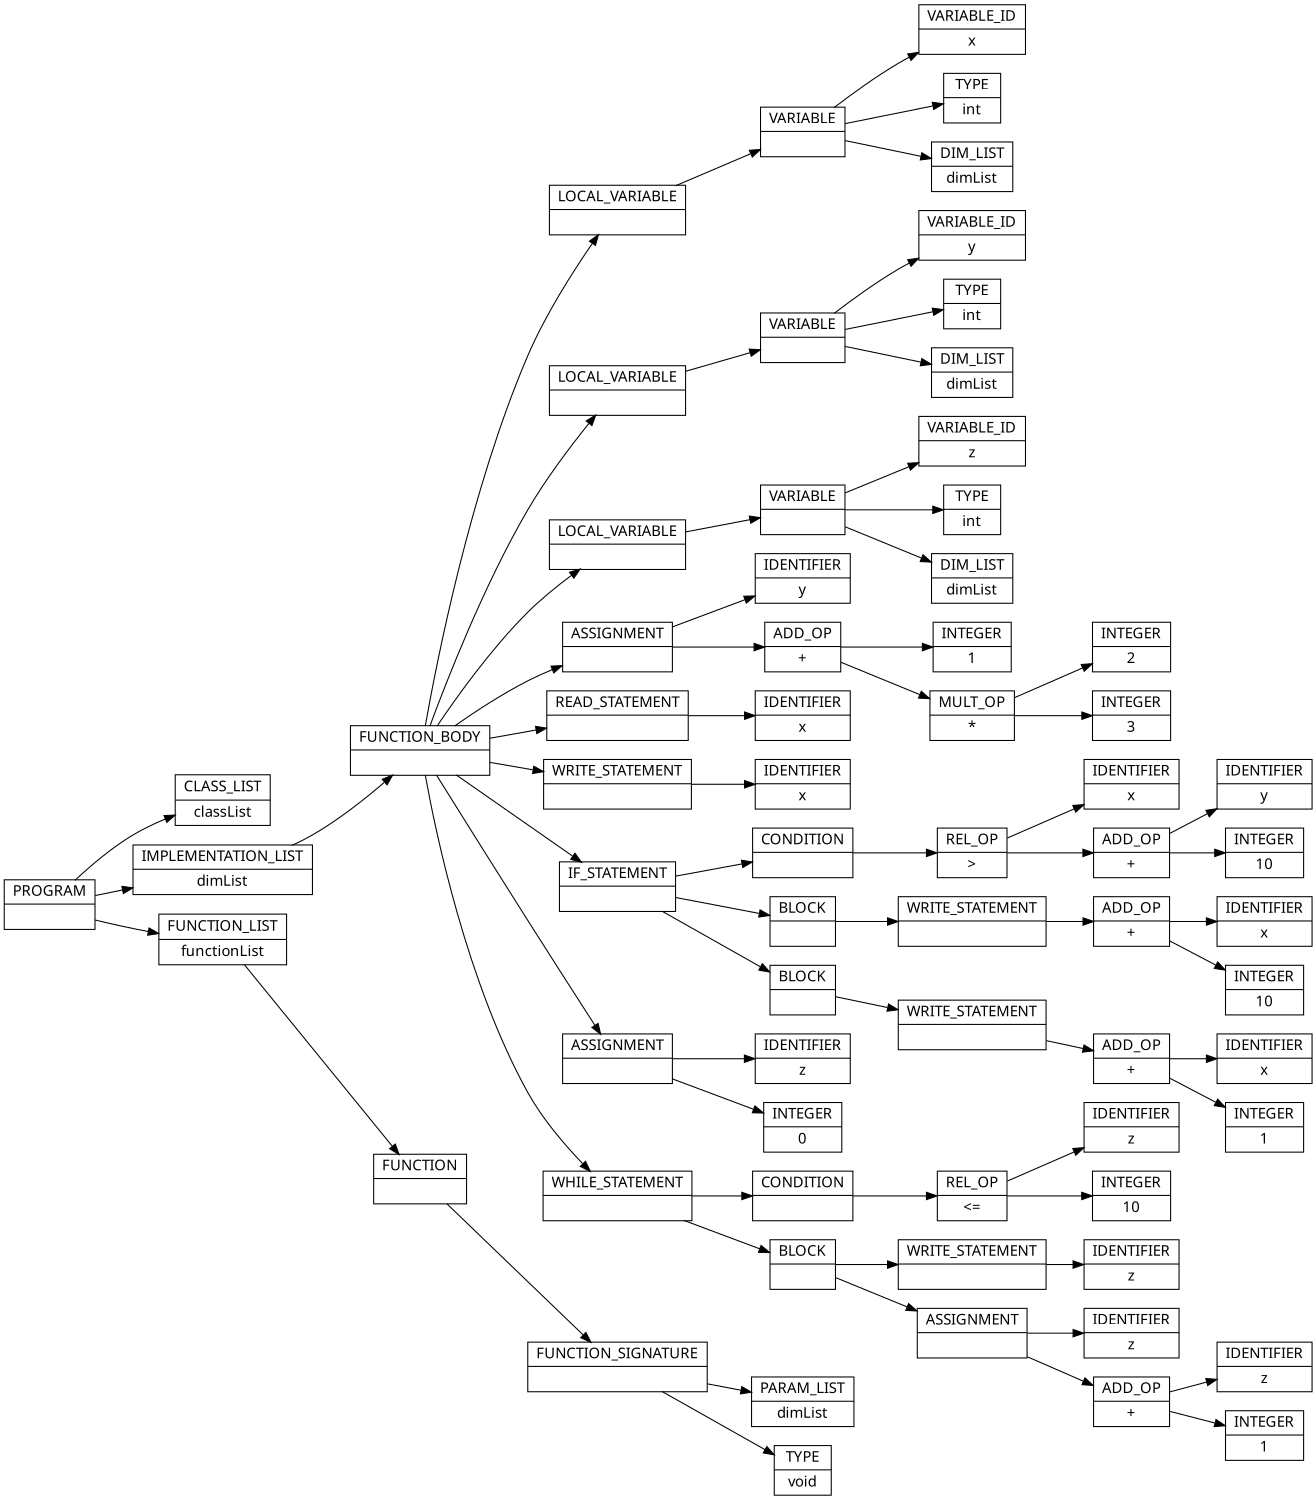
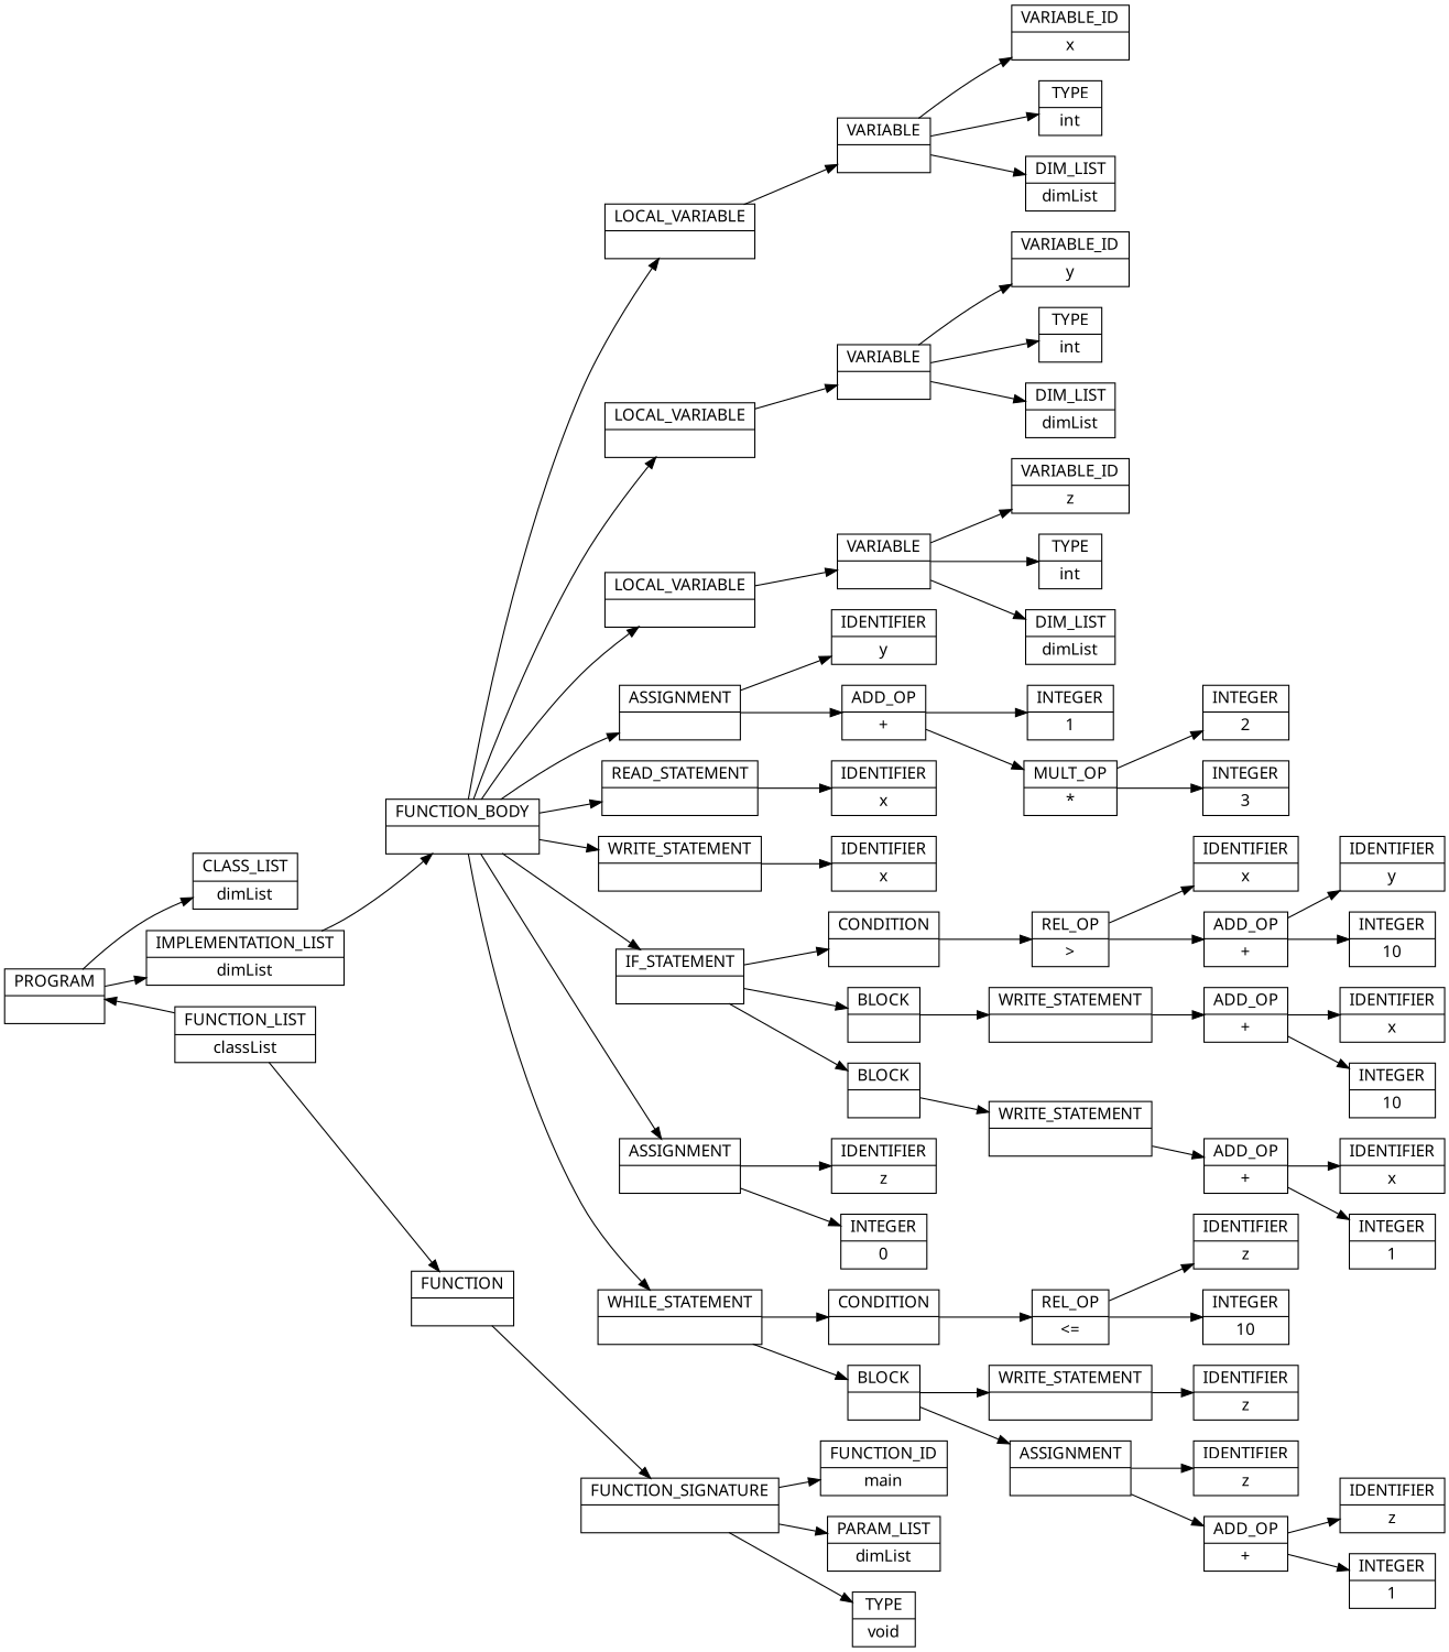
  digraph {
    rankdir=LR
    splines=spline
    node [fontname=Sans shape=record]
    n1 [label="PROGRAM |  "]
-   n2 [label="CLASS_LIST | classList "]
+   n2 [label="CLASS_LIST | dimList "]
    n3 [label="IMPLEMENTATION_LIST | dimList "]
-   n4 [label="FUNCTION_LIST | functionList "]
+   n4 [label="FUNCTION_LIST | classList "]
    n5 [label="FUNCTION_BODY |  "]
    n6 [label="FUNCTION |  "]
    n7 [label="FUNCTION_SIGNATURE |  "]
+   n8 [label="FUNCTION_ID | main "]
    n9 [label="PARAM_LIST | dimList "]
    n10 [label="TYPE | void "]
    n11 [label="LOCAL_VARIABLE |  "]
    n12 [label="LOCAL_VARIABLE |  "]
    n13 [label="LOCAL_VARIABLE |  "]
    n14 [label="ASSIGNMENT |  "]
    n15 [label="READ_STATEMENT |  "]
    n16 [label="WRITE_STATEMENT |  "]
    n17 [label="IF_STATEMENT |  "]
    n18 [label="ASSIGNMENT |  "]
    n19 [label="WHILE_STATEMENT |  "]
    n20 [label="VARIABLE |  "]
    n21 [label="VARIABLE |  "]
    n22 [label="VARIABLE |  "]
    n23 [label="IDENTIFIER | y "]
    n24 [label="ADD_OP | + "]
    n25 [label="IDENTIFIER | x "]
    n26 [label="IDENTIFIER | x "]
    n27 [label="CONDITION |  "]
    n28 [label="BLOCK |  "]
    n29 [label="BLOCK |  "]
    n30 [label="IDENTIFIER | z "]
    n31 [label="INTEGER | 0 "]
    n32 [label="CONDITION |  "]
    n33 [label="BLOCK |  "]
    n34 [label="VARIABLE_ID | x "]
    n35 [label="TYPE | int "]
    n36 [label="DIM_LIST | dimList "]
    n37 [label="VARIABLE_ID | y "]
    n38 [label="TYPE | int "]
    n39 [label="DIM_LIST | dimList "]
    n40 [label="VARIABLE_ID | z "]
    n41 [label="TYPE | int "]
    n42 [label="DIM_LIST | dimList "]
    n43 [label="INTEGER | 1 "]
    n44 [label="MULT_OP | * "]
    n45 [label="INTEGER | 2 "]
    n46 [label="INTEGER | 3 "]
    n47 [label="REL_OP | \> "]
    n48 [label="WRITE_STATEMENT |  "]
    n49 [label="WRITE_STATEMENT |  "]
    n50 [label="IDENTIFIER | x "]
    n51 [label="ADD_OP | + "]
    n52 [label="IDENTIFIER | y "]
    n53 [label="INTEGER | 10 "]
    n54 [label="ADD_OP | + "]
    n55 [label="IDENTIFIER | x "]
    n56 [label="INTEGER | 10 "]
    n57 [label="ADD_OP | + "]
    n58 [label="IDENTIFIER | x "]
    n59 [label="INTEGER | 1 "]
    n60 [label="REL_OP | \<= "]
    n61 [label="WRITE_STATEMENT |  "]
    n62 [label="ASSIGNMENT |  "]
    n63 [label="IDENTIFIER | z "]
    n64 [label="INTEGER | 10 "]
    n65 [label="IDENTIFIER | z "]
    n66 [label="IDENTIFIER | z "]
    n67 [label="ADD_OP | + "]
    n68 [label="IDENTIFIER | z "]
    n69 [label="INTEGER | 1 "]
    n1 -> n2
    n1 -> n3
-   n1 -> n4
+   n4 -> n1
    n3 -> n5
    n4 -> n6
    n5 -> n11
    n5 -> n12
    n5 -> n13
    n5 -> n14
    n5 -> n15
    n5 -> n16
    n5 -> n17
    n5 -> n18
    n5 -> n19
    n6 -> n7
+   n7 -> n8
    n7 -> n9
    n7 -> n10
    n11 -> n20
    n12 -> n21
    n13 -> n22
    n14 -> n23
    n14 -> n24
    n15 -> n25
    n16 -> n26
    n17 -> n27
    n17 -> n28
    n17 -> n29
    n18 -> n30
    n18 -> n31
    n19 -> n32
    n19 -> n33
    n20 -> n34
    n20 -> n35
    n20 -> n36
    n21 -> n37
    n21 -> n38
    n21 -> n39
    n22 -> n40
    n22 -> n41
    n22 -> n42
    n24 -> n43
    n24 -> n44
    n27 -> n47
    n28 -> n48
    n29 -> n49
    n32 -> n60
    n33 -> n61
    n33 -> n62
    n44 -> n45
    n44 -> n46
    n47 -> n50
    n47 -> n51
    n48 -> n54
    n49 -> n57
    n51 -> n52
    n51 -> n53
    n54 -> n55
    n54 -> n56
    n57 -> n58
    n57 -> n59
    n60 -> n63
    n60 -> n64
    n61 -> n65
    n62 -> n66
    n62 -> n67
    n67 -> n68
    n67 -> n69
  }
